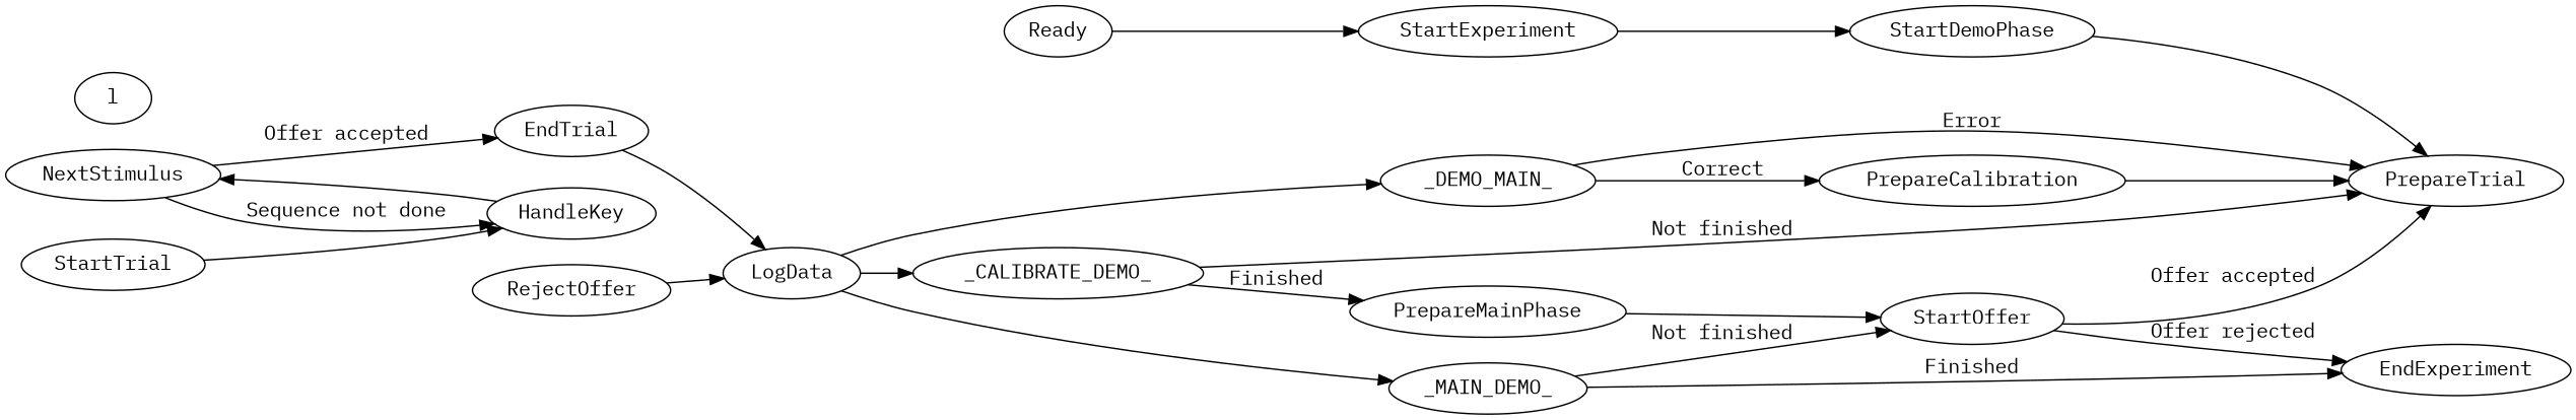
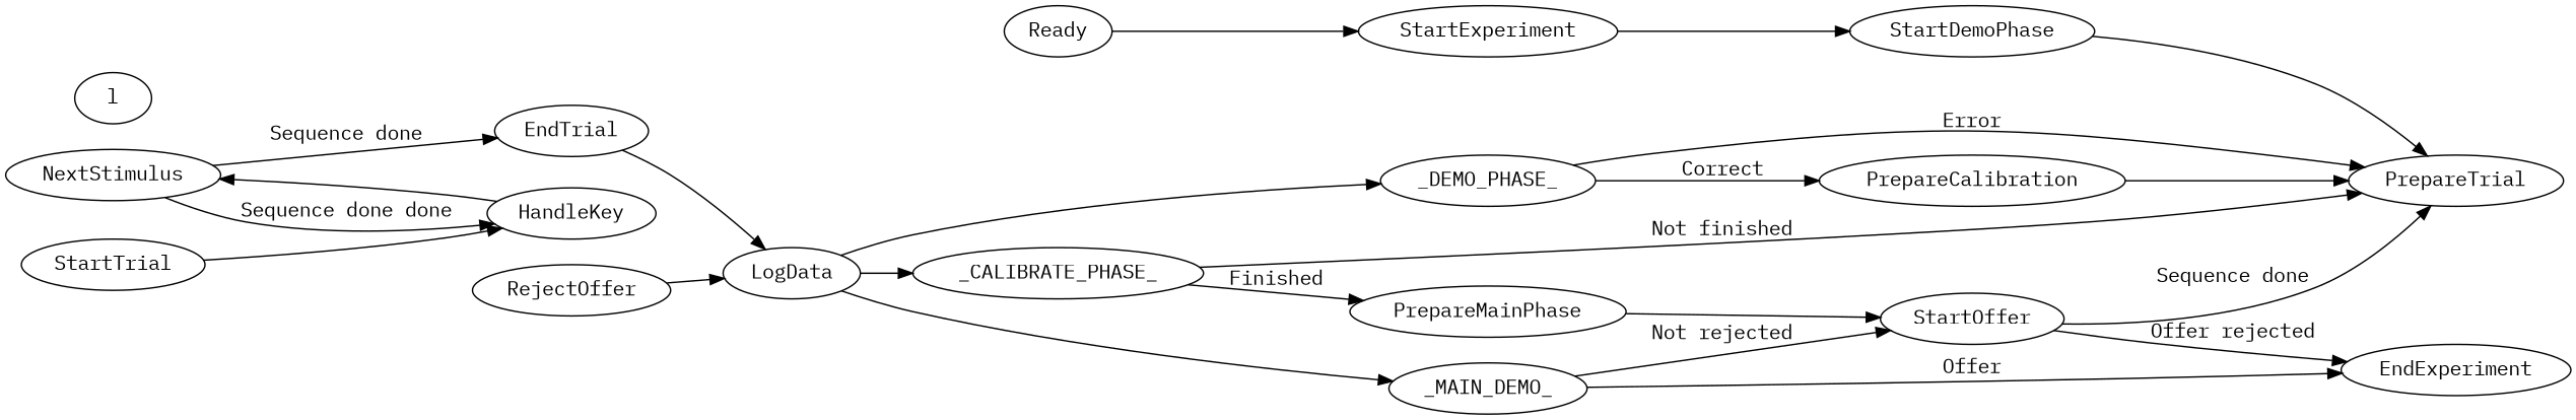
  digraph {
    fontname="IBM Plex Mono"
    rankdir=LR
    node [fontname="IBM Plex Mono"]
    edge [fontname="IBM Plex Mono"]
    Ready
    StartExperiment
    StartDemoPhase
    PrepareTrial
    StartTrial
    HandleKey
    NextStimulus
    EndTrial
    LogData
-   _DEMO_PHASE_ [label=_DEMO_MAIN_]
-   _CALIBRATE_PHASE_ [label=_CALIBRATE_DEMO_]
+   _DEMO_PHASE_
+   _CALIBRATE_PHASE_
    n12 [label=_MAIN_DEMO_]
    PrepareCalibration
    PrepareMainPhase
    StartOffer
    EndExperiment
    l
    RejectOffer
    Ready -> StartExperiment
    StartExperiment -> StartDemoPhase
    StartDemoPhase -> PrepareTrial
    StartTrial -> HandleKey
    HandleKey -> NextStimulus
-   NextStimulus -> HandleKey [label="Sequence not done"]
-   NextStimulus -> EndTrial [label="Offer accepted"]
+   NextStimulus -> HandleKey [label="Sequence done done"]
+   NextStimulus -> EndTrial [label="Sequence done"]
    EndTrial -> LogData
    LogData -> _DEMO_PHASE_
    LogData -> _CALIBRATE_PHASE_
    LogData -> n12
    _DEMO_PHASE_ -> PrepareTrial [label=Error]
    _DEMO_PHASE_ -> PrepareCalibration [label=Correct]
    _CALIBRATE_PHASE_ -> PrepareTrial [label="Not finished"]
    _CALIBRATE_PHASE_ -> PrepareMainPhase [label=Finished]
-   n12 -> StartOffer [label="Not finished"]
-   n12 -> EndExperiment [label=Finished]
+   n12 -> StartOffer [label="Not rejected"]
+   n12 -> EndExperiment [label=Offer]
    PrepareCalibration -> PrepareTrial
    PrepareMainPhase -> StartOffer
-   StartOffer -> PrepareTrial [label="Offer accepted"]
+   StartOffer -> PrepareTrial [label="Sequence done"]
    StartOffer -> EndExperiment [label="Offer rejected"]
    RejectOffer -> LogData
  }
